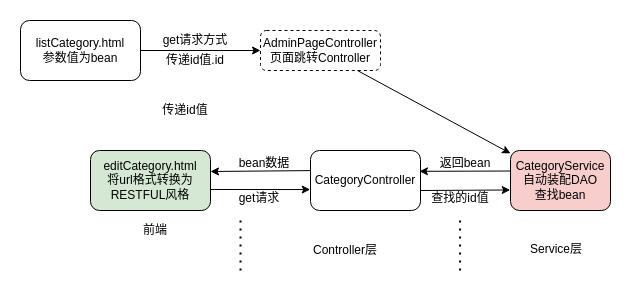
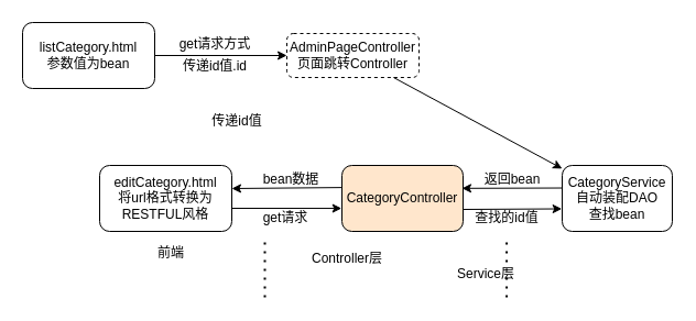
  <mxCell id="0" />
  <mxCell id="1" parent="0" />
  <mxCell id="2" value="listCategory.html&lt;br&gt;参数值为bean" style="rounded=1;whiteSpace=wrap;html=1;" vertex="1" parent="1"><mxGeometry x="20" y="20" width="120" height="60" as="geometry" /></mxCell>
  <mxCell id="3" value="AdminPageController&lt;br&gt;页面跳转Controller" style="rounded=1;whiteSpace=wrap;html=1;dashed=1;" vertex="1" parent="1"><mxGeometry x="260" y="30" width="120" height="40" as="geometry" /></mxCell>
  <mxCell id="4" value="" style="endArrow=classic;html=1;entryX=0;entryY=0.5;entryDx=0;entryDy=0;" edge="1" parent="1" target="3"><mxGeometry width="50" height="50" relative="1" as="geometry"><mxPoint x="140" y="50" as="sourcePoint" /><mxPoint x="190" y="0" as="targetPoint" /></mxGeometry></mxCell>
  <mxCell id="5" value="get请求方式" style="text;html=1;strokeColor=none;fillColor=none;align=center;verticalAlign=middle;whiteSpace=wrap;rounded=0;" vertex="1" parent="1"><mxGeometry x="160" y="30" width="70" height="20" as="geometry" /></mxCell>
  <mxCell id="6" value="传递id值.id" style="text;html=1;strokeColor=none;fillColor=none;align=center;verticalAlign=middle;whiteSpace=wrap;rounded=0;" vertex="1" parent="1"><mxGeometry x="150" y="50" width="90" height="20" as="geometry" /></mxCell>
- <mxCell id="7" value="editCategory.html&lt;br&gt;将url格式转换为&lt;br&gt;RESTFUL风格" style="rounded=1;whiteSpace=wrap;html=1;fillColor=#d5e8d4;" vertex="1" parent="1"><mxGeometry x="90" y="150" width="120" height="60" as="geometry" /></mxCell>
+ <mxCell id="7" value="editCategory.html&lt;br&gt;将url格式转换为&lt;br&gt;RESTFUL风格" style="rounded=1;whiteSpace=wrap;html=1;" vertex="1" parent="1"><mxGeometry x="90" y="150" width="120" height="60" as="geometry" /></mxCell>
  <mxCell id="8" value="" style="endArrow=classic;html=1;" edge="1" parent="1" source="3" target="11"><mxGeometry width="50" height="50" relative="1" as="geometry"><mxPoint x="250" y="170" as="sourcePoint" /><mxPoint x="300" y="120" as="targetPoint" /></mxGeometry></mxCell>
- <mxCell id="9" value="传递id值" style="text;html=1;strokeColor=none;fillColor=none;align=center;verticalAlign=middle;whiteSpace=wrap;rounded=0;" vertex="1" parent="1"><mxGeometry x="160" y="100" width="50" height="20" as="geometry" /></mxCell>
- <mxCell id="10" value="CategoryController" style="rounded=1;whiteSpace=wrap;html=1;" vertex="1" parent="1"><mxGeometry x="310" y="150" width="110" height="60" as="geometry" /></mxCell>
- <mxCell id="11" value="CategoryService&lt;br&gt;自动装配DAO&lt;br&gt;查找bean" style="rounded=1;whiteSpace=wrap;html=1;fillColor=#f8cecc;" vertex="1" parent="1"><mxGeometry x="510" y="150" width="100" height="60" as="geometry" /></mxCell>
+ <mxCell id="9" value="传递id值" style="text;html=1;strokeColor=none;fillColor=none;align=center;verticalAlign=middle;whiteSpace=wrap;rounded=0;" vertex="1" parent="1"><mxGeometry x="190" y="100" width="50" height="20" as="geometry" /></mxCell>
+ <mxCell id="10" value="CategoryController" style="rounded=1;whiteSpace=wrap;html=1;fillColor=#ffe6cc;" vertex="1" parent="1"><mxGeometry x="310" y="150" width="110" height="60" as="geometry" /></mxCell>
+ <mxCell id="11" value="CategoryService&lt;br&gt;自动装配DAO&lt;br&gt;查找bean" style="rounded=1;whiteSpace=wrap;html=1;" vertex="1" parent="1"><mxGeometry x="510" y="150" width="100" height="60" as="geometry" /></mxCell>
  <mxCell id="12" value="" style="endArrow=classic;html=1;entryX=-0.003;entryY=0.658;entryDx=0;entryDy=0;entryPerimeter=0;" edge="1" parent="1" target="11"><mxGeometry width="50" height="50" relative="1" as="geometry"><mxPoint x="420" y="190" as="sourcePoint" /><mxPoint x="470" y="188" as="targetPoint" /></mxGeometry></mxCell>
  <mxCell id="13" value="" style="endArrow=classic;html=1;entryX=0.991;entryY=0.347;entryDx=0;entryDy=0;entryPerimeter=0;" edge="1" parent="1" target="10"><mxGeometry width="50" height="50" relative="1" as="geometry"><mxPoint x="510" y="170.52" as="sourcePoint" /><mxPoint x="599.7" y="170" as="targetPoint" /></mxGeometry></mxCell>
  <mxCell id="14" value="" style="endArrow=classic;html=1;entryX=-0.003;entryY=0.658;entryDx=0;entryDy=0;entryPerimeter=0;" edge="1" parent="1"><mxGeometry width="50" height="50" relative="1" as="geometry"><mxPoint x="210" y="189" as="sourcePoint" /><mxPoint x="309.7" y="189.06" as="targetPoint" /></mxGeometry></mxCell>
  <mxCell id="15" value="" style="endArrow=classic;html=1;" edge="1" parent="1"><mxGeometry width="50" height="50" relative="1" as="geometry"><mxPoint x="310" y="170.1" as="sourcePoint" /><mxPoint x="210" y="171" as="targetPoint" /></mxGeometry></mxCell>
  <mxCell id="16" value="get请求" style="text;html=1;strokeColor=none;fillColor=none;align=center;verticalAlign=middle;whiteSpace=wrap;rounded=0;" vertex="1" parent="1"><mxGeometry x="214" y="188" width="90" height="20" as="geometry" /></mxCell>
  <mxCell id="17" value="查找的id值" style="text;html=1;strokeColor=none;fillColor=none;align=center;verticalAlign=middle;whiteSpace=wrap;rounded=0;" vertex="1" parent="1"><mxGeometry x="430" y="188" width="60" height="20" as="geometry" /></mxCell>
  <mxCell id="18" value="返回bean" style="text;html=1;strokeColor=none;fillColor=none;align=center;verticalAlign=middle;whiteSpace=wrap;rounded=0;" vertex="1" parent="1"><mxGeometry x="430" y="153" width="70" height="20" as="geometry" /></mxCell>
  <mxCell id="19" value="bean数据" style="text;html=1;strokeColor=none;fillColor=none;align=center;verticalAlign=middle;whiteSpace=wrap;rounded=0;" vertex="1" parent="1"><mxGeometry x="229" y="153" width="70" height="20" as="geometry" /></mxCell>
  <mxCell id="20" value="" style="endArrow=none;dashed=1;html=1;dashPattern=1 3;strokeWidth=2;" edge="1" parent="1"><mxGeometry width="50" height="50" relative="1" as="geometry"><mxPoint x="240" y="270" as="sourcePoint" /><mxPoint x="240" y="220" as="targetPoint" /></mxGeometry></mxCell>
  <mxCell id="21" value="" style="endArrow=none;dashed=1;html=1;dashPattern=1 3;strokeWidth=2;" edge="1" parent="1"><mxGeometry width="50" height="50" relative="1" as="geometry"><mxPoint x="459.58" y="270" as="sourcePoint" /><mxPoint x="459.58" y="220" as="targetPoint" /></mxGeometry></mxCell>
  <mxCell id="22" value="前端" style="text;html=1;strokeColor=none;fillColor=none;align=center;verticalAlign=middle;whiteSpace=wrap;rounded=0;" vertex="1" parent="1"><mxGeometry x="135" y="220" width="40" height="20" as="geometry" /></mxCell>
- <mxCell id="23" value="Controller层" style="text;html=1;strokeColor=none;fillColor=none;align=center;verticalAlign=middle;whiteSpace=wrap;rounded=0;" vertex="1" parent="1"><mxGeometry x="310" y="240" width="70" height="20" as="geometry" /></mxCell>
- <mxCell id="24" value="Service层" style="text;html=1;strokeColor=none;fillColor=none;align=center;verticalAlign=middle;whiteSpace=wrap;rounded=0;" vertex="1" parent="1"><mxGeometry x="521" y="239" width="70" height="20" as="geometry" /></mxCell>
+ <mxCell id="23" value="Controller层" style="text;html=1;strokeColor=none;fillColor=none;align=center;verticalAlign=middle;whiteSpace=wrap;rounded=0;" vertex="1" parent="1"><mxGeometry x="280" y="225" width="70" height="20" as="geometry" /></mxCell>
+ <mxCell id="24" value="Service层" style="text;html=1;strokeColor=none;fillColor=none;align=center;verticalAlign=middle;whiteSpace=wrap;rounded=0;" vertex="1" parent="1"><mxGeometry x="406" y="239" width="70" height="20" as="geometry" /></mxCell>
